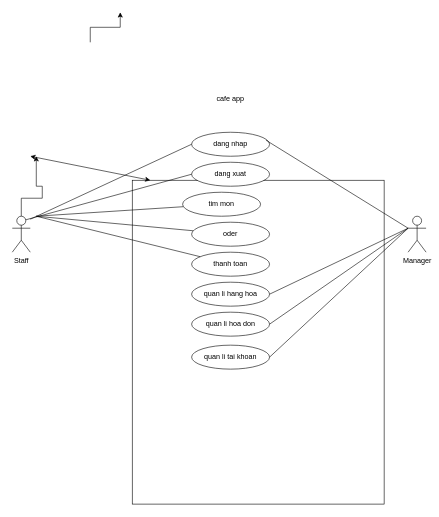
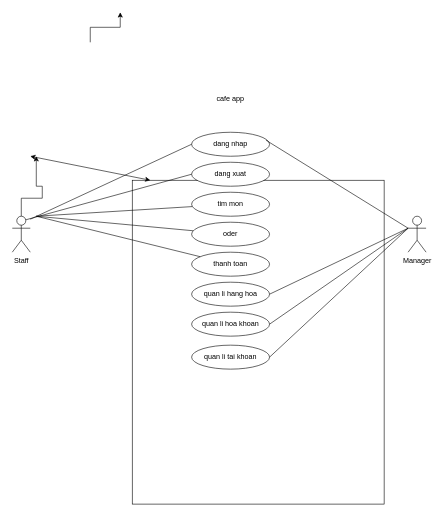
  <mxCell id="0" />
  <mxCell id="1" parent="0" />
  <mxCell id="2" value="" style="rounded=0;whiteSpace=wrap;html=1;" vertex="1" parent="1"><mxGeometry x="220" y="300" width="420" height="540" as="geometry" /></mxCell>
  <mxCell id="3" value="cafe app" style="text;html=1;strokeColor=none;fillColor=none;align=center;verticalAlign=middle;whiteSpace=wrap;rounded=0;" vertex="1" parent="1"><mxGeometry x="354" y="150" width="60" height="30" as="geometry" /></mxCell>
  <mxCell id="4" style="edgeStyle=orthogonalEdgeStyle;rounded=0;orthogonalLoop=1;jettySize=auto;html=1;" edge="1" parent="1" source="5"><mxGeometry relative="1" as="geometry"><mxPoint x="60" y="260" as="targetPoint" /><Array as="points"><mxPoint x="35" y="330" /><mxPoint x="70" y="330" /><mxPoint x="70" y="310" /><mxPoint x="60" y="310" /></Array></mxGeometry></mxCell>
  <mxCell id="5" value="Staff" style="shape=umlActor;verticalLabelPosition=bottom;verticalAlign=top;html=1;outlineConnect=0;" vertex="1" parent="1"><mxGeometry x="20" y="360" width="30" height="60" as="geometry" /></mxCell>
  <mxCell id="6" value="Manager" style="shape=umlActor;verticalLabelPosition=bottom;verticalAlign=top;html=1;outlineConnect=0;" vertex="1" parent="1"><mxGeometry x="680" y="360" width="30" height="60" as="geometry" /></mxCell>
  <mxCell id="7" value="dang nhap&lt;br&gt;" style="ellipse;whiteSpace=wrap;html=1;" vertex="1" parent="1"><mxGeometry x="319" y="220" width="130" height="40" as="geometry" /></mxCell>
  <mxCell id="8" value="dang xuat" style="ellipse;whiteSpace=wrap;html=1;" vertex="1" parent="1"><mxGeometry x="319" y="270" width="130" height="40" as="geometry" /></mxCell>
- <mxCell id="9" value="tim mon" style="ellipse;whiteSpace=wrap;html=1;" vertex="1" parent="1"><mxGeometry x="304" y="320" width="130" height="40" as="geometry" /></mxCell>
+ <mxCell id="9" value="tim mon" style="ellipse;whiteSpace=wrap;html=1;" vertex="1" parent="1"><mxGeometry x="319" y="320" width="130" height="40" as="geometry" /></mxCell>
  <mxCell id="10" value="oder" style="ellipse;whiteSpace=wrap;html=1;" vertex="1" parent="1"><mxGeometry x="319" y="370" width="130" height="40" as="geometry" /></mxCell>
  <mxCell id="11" value="thanh toan" style="ellipse;whiteSpace=wrap;html=1;" vertex="1" parent="1"><mxGeometry x="319" y="420" width="130" height="40" as="geometry" /></mxCell>
  <mxCell id="12" value="quan li hang hoa" style="ellipse;whiteSpace=wrap;html=1;" vertex="1" parent="1"><mxGeometry x="319" y="470" width="130" height="40" as="geometry" /></mxCell>
- <mxCell id="13" value="quan li hoa don" style="ellipse;whiteSpace=wrap;html=1;" vertex="1" parent="1"><mxGeometry x="319" y="520" width="130" height="40" as="geometry" /></mxCell>
+ <mxCell id="13" value="quan li hoa khoan" style="ellipse;whiteSpace=wrap;html=1;" vertex="1" parent="1"><mxGeometry x="319" y="520" width="130" height="40" as="geometry" /></mxCell>
  <mxCell id="14" value="quan li tai khoan" style="ellipse;whiteSpace=wrap;html=1;" vertex="1" parent="1"><mxGeometry x="319" y="575" width="130" height="40" as="geometry" /></mxCell>
  <mxCell id="15" value="" style="endArrow=none;html=1;rounded=0;exitX=0.75;exitY=0.1;exitDx=0;exitDy=0;exitPerimeter=0;entryX=0;entryY=0.5;entryDx=0;entryDy=0;" edge="1" parent="1" source="5" target="8"><mxGeometry width="50" height="50" relative="1" as="geometry"><mxPoint x="90" y="390" as="sourcePoint" /><mxPoint x="140" y="340" as="targetPoint" /></mxGeometry></mxCell>
  <mxCell id="16" value="" style="endArrow=none;html=1;rounded=0;entryX=0;entryY=0.5;entryDx=0;entryDy=0;" edge="1" parent="1" target="7"><mxGeometry width="50" height="50" relative="1" as="geometry"><mxPoint x="50" y="365" as="sourcePoint" /><mxPoint x="100" y="315" as="targetPoint" /></mxGeometry></mxCell>
  <mxCell id="17" value="" style="endArrow=none;html=1;rounded=0;" edge="1" parent="1" target="9"><mxGeometry width="50" height="50" relative="1" as="geometry"><mxPoint x="60" y="360" as="sourcePoint" /><mxPoint x="329" y="300" as="targetPoint" /></mxGeometry></mxCell>
  <mxCell id="18" value="" style="endArrow=none;html=1;rounded=0;" edge="1" parent="1" target="10"><mxGeometry width="50" height="50" relative="1" as="geometry"><mxPoint x="60" y="360" as="sourcePoint" /><mxPoint x="339" y="310" as="targetPoint" /></mxGeometry></mxCell>
  <mxCell id="19" value="" style="endArrow=none;html=1;rounded=0;" edge="1" parent="1" target="11"><mxGeometry width="50" height="50" relative="1" as="geometry"><mxPoint x="60" y="360" as="sourcePoint" /><mxPoint x="349" y="320" as="targetPoint" /></mxGeometry></mxCell>
  <mxCell id="20" value="" style="endArrow=none;html=1;rounded=0;exitX=0.954;exitY=0.333;exitDx=0;exitDy=0;exitPerimeter=0;entryX=0;entryY=0.333;entryDx=0;entryDy=0;entryPerimeter=0;" edge="1" parent="1" source="7" target="6"><mxGeometry width="50" height="50" relative="1" as="geometry"><mxPoint x="460" y="340" as="sourcePoint" /><mxPoint x="510" y="290" as="targetPoint" /></mxGeometry></mxCell>
  <mxCell id="21" value="" style="endArrow=none;html=1;rounded=0;exitX=1;exitY=0.5;exitDx=0;exitDy=0;" edge="1" parent="1" source="12"><mxGeometry width="50" height="50" relative="1" as="geometry"><mxPoint x="450" y="360" as="sourcePoint" /><mxPoint x="680" y="380" as="targetPoint" /></mxGeometry></mxCell>
  <mxCell id="22" value="" style="endArrow=none;html=1;rounded=0;exitX=1;exitY=0.5;exitDx=0;exitDy=0;" edge="1" parent="1" source="13"><mxGeometry width="50" height="50" relative="1" as="geometry"><mxPoint x="459" y="500" as="sourcePoint" /><mxPoint x="680" y="380" as="targetPoint" /></mxGeometry></mxCell>
  <mxCell id="23" value="" style="endArrow=none;html=1;rounded=0;exitX=1;exitY=0.5;exitDx=0;exitDy=0;" edge="1" parent="1" source="14"><mxGeometry width="50" height="50" relative="1" as="geometry"><mxPoint x="469" y="510" as="sourcePoint" /><mxPoint x="680" y="380" as="targetPoint" /></mxGeometry></mxCell>
  <mxCell id="24" value="" style="endArrow=classic;startArrow=classic;html=1;rounded=0;" edge="1" parent="1"><mxGeometry width="50" height="50" relative="1" as="geometry"><mxPoint x="50" y="260" as="sourcePoint" /><mxPoint x="250" y="300" as="targetPoint" /></mxGeometry></mxCell>
  <mxCell id="25" value="" style="edgeStyle=elbowEdgeStyle;elbow=vertical;endArrow=classic;html=1;rounded=0;" edge="1" parent="1"><mxGeometry width="50" height="50" relative="1" as="geometry"><mxPoint x="150" y="70" as="sourcePoint" /><mxPoint x="200" y="20" as="targetPoint" /></mxGeometry></mxCell>
